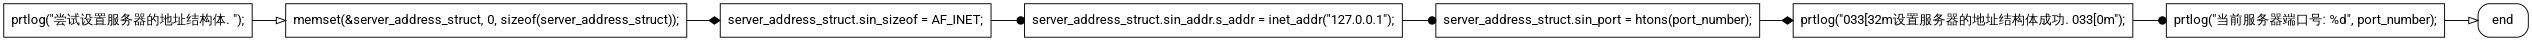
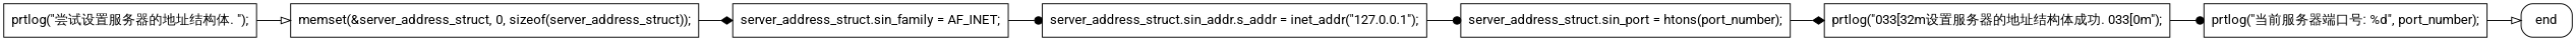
  digraph {
    fontname=Roboto
    rankdir=LR
    splines=polyline
    node [fontname=Roboto shape=box]
    edge [arrowhead=dot fontname=Roboto]
    n1 [label=end style=rounded]
    n2 [label="prtlog(\"尝试设置服务器的地址结构体. \");"]
    n3 [label="memset(&server_address_struct, 0, sizeof(server_address_struct));"]
-   n4 [label="server_address_struct.sin_sizeof = AF_INET;"]
+   n4 [label="server_address_struct.sin_family = AF_INET;"]
    n5 [label="server_address_struct.sin_addr.s_addr = inet_addr(\"127.0.0.1\");"]
    n6 [label="server_address_struct.sin_port = htons(port_number);"]
    n7 [label="prtlog(\"\033[32m设置服务器的地址结构体成功. \033[0m\");"]
    n8 [label="prtlog(\"当前服务器端口号: %d\", port_number);"]
    subgraph sub_1 {
      rank=sink
      n1
    }
    n2 -> n3 [arrowhead=onormal]
    n3 -> n4 [arrowhead=diamond]
    n4 -> n5
    n5 -> n6
    n6 -> n7 [arrowhead=diamond]
    n7 -> n8
    n8 -> n1 [arrowhead=onormal]
  }
